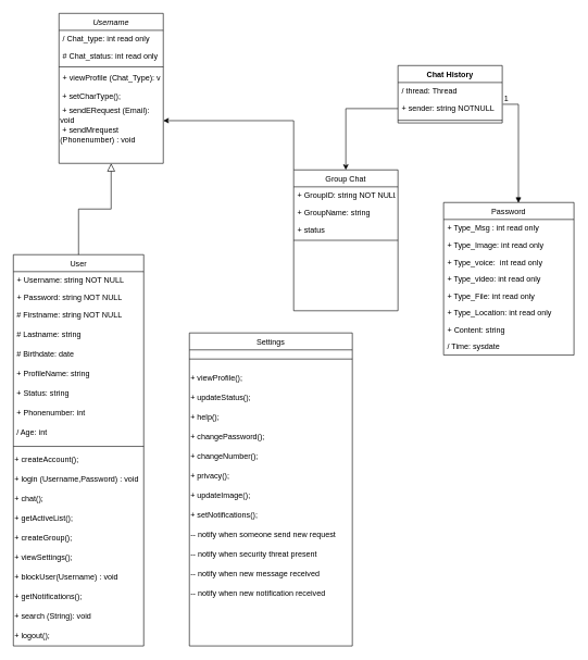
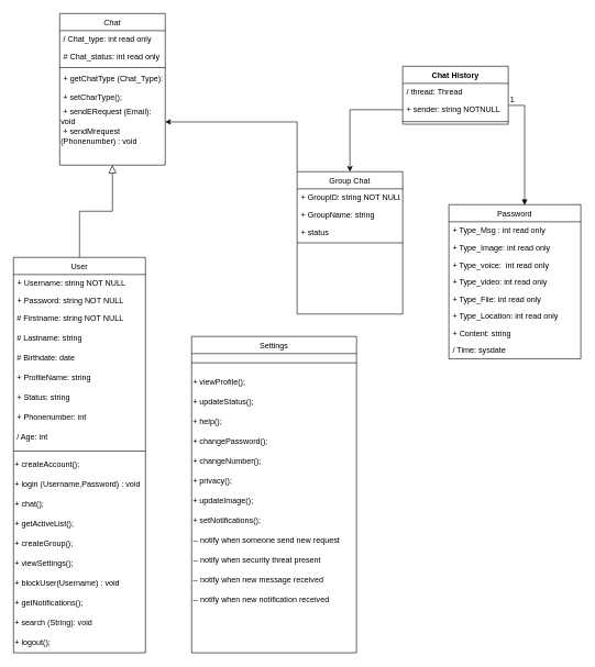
  <mxCell id="0" />
  <mxCell id="1" parent="0" />
- <mxCell id="2" value="Username" style="swimlane;fontStyle=2;align=center;verticalAlign=top;childLayout=stackLayout;horizontal=1;startSize=26;horizontalStack=0;resizeParent=1;resizeLast=0;collapsible=1;marginBottom=0;rounded=0;shadow=0;strokeWidth=1;" parent="1" vertex="1"><mxGeometry x="90" y="20" width="160" height="230" as="geometry"><mxRectangle x="230" y="140" width="160" height="26" as="alternateBounds" /></mxGeometry></mxCell>
+ <mxCell id="2" value="Chat" style="swimlane;fontStyle=2;align=center;verticalAlign=top;childLayout=stackLayout;horizontal=1;startSize=26;horizontalStack=0;resizeParent=1;resizeLast=0;collapsible=1;marginBottom=0;rounded=0;shadow=0;strokeWidth=1;" parent="1" vertex="1"><mxGeometry x="90" y="20" width="160" height="230" as="geometry"><mxRectangle x="230" y="140" width="160" height="26" as="alternateBounds" /></mxGeometry></mxCell>
  <mxCell id="3" value="/ Chat_type: int read only" style="text;align=left;verticalAlign=top;spacingLeft=4;spacingRight=4;overflow=hidden;rotatable=0;points=[[0,0.5],[1,0.5]];portConstraint=eastwest;" parent="2" vertex="1"><mxGeometry y="26" width="160" height="26" as="geometry" /></mxCell>
  <mxCell id="4" value="# Chat_status: int read only" style="text;align=left;verticalAlign=top;spacingLeft=4;spacingRight=4;overflow=hidden;rotatable=0;points=[[0,0.5],[1,0.5]];portConstraint=eastwest;rounded=0;shadow=0;html=0;" parent="2" vertex="1"><mxGeometry y="52" width="160" height="26" as="geometry" /></mxCell>
  <mxCell id="5" value="" style="line;html=1;strokeWidth=1;align=left;verticalAlign=middle;spacingTop=-1;spacingLeft=3;spacingRight=3;rotatable=0;labelPosition=right;points=[];portConstraint=eastwest;" parent="2" vertex="1"><mxGeometry y="78" width="160" height="8" as="geometry" /></mxCell>
- <mxCell id="6" value="+ viewProfile (Chat_Type): void" style="text;align=left;verticalAlign=top;spacingLeft=4;spacingRight=4;overflow=hidden;rotatable=0;points=[[0,0.5],[1,0.5]];portConstraint=eastwest;" parent="2" vertex="1"><mxGeometry y="86" width="160" height="26" as="geometry" /></mxCell>
+ <mxCell id="6" value="+ getChatType (Chat_Type): void" style="text;align=left;verticalAlign=top;spacingLeft=4;spacingRight=4;overflow=hidden;rotatable=0;points=[[0,0.5],[1,0.5]];portConstraint=eastwest;" parent="2" vertex="1"><mxGeometry y="86" width="160" height="26" as="geometry" /></mxCell>
  <mxCell id="7" value="&lt;div style=&quot;&quot;&gt;&lt;span style=&quot;background-color: initial;&quot;&gt;&amp;nbsp;+ setCharType();&lt;/span&gt;&lt;/div&gt;" style="text;html=1;strokeColor=none;fillColor=none;align=left;verticalAlign=middle;whiteSpace=wrap;rounded=0;" vertex="1" parent="2"><mxGeometry y="112" width="160" height="30" as="geometry" /></mxCell>
  <mxCell id="8" value="&lt;div style=&quot;&quot;&gt;&amp;nbsp;+ sendERequest (Email): void&lt;/div&gt;" style="text;html=1;strokeColor=none;fillColor=none;align=left;verticalAlign=middle;whiteSpace=wrap;rounded=0;" vertex="1" parent="2"><mxGeometry y="142" width="160" height="30" as="geometry" /></mxCell>
  <mxCell id="9" value="&lt;div style=&quot;&quot;&gt;&lt;span style=&quot;background-color: initial;&quot;&gt;&amp;nbsp;+ sendMrequest (Phonenumber) : void&lt;/span&gt;&lt;/div&gt;" style="text;html=1;strokeColor=none;fillColor=none;align=left;verticalAlign=middle;whiteSpace=wrap;rounded=0;" vertex="1" parent="2"><mxGeometry y="172" width="160" height="30" as="geometry" /></mxCell>
  <mxCell id="10" value="User" style="swimlane;fontStyle=0;align=center;verticalAlign=top;childLayout=stackLayout;horizontal=1;startSize=26;horizontalStack=0;resizeParent=1;resizeLast=0;collapsible=1;marginBottom=0;rounded=0;shadow=0;strokeWidth=1;" parent="1" vertex="1"><mxGeometry x="20" y="390" width="200" height="600" as="geometry"><mxRectangle x="130" y="380" width="160" height="26" as="alternateBounds" /></mxGeometry></mxCell>
  <mxCell id="11" value="+ Username: string NOT NULL" style="text;align=left;verticalAlign=top;spacingLeft=4;spacingRight=4;overflow=hidden;rotatable=0;points=[[0,0.5],[1,0.5]];portConstraint=eastwest;" parent="10" vertex="1"><mxGeometry y="26" width="200" height="26" as="geometry" /></mxCell>
  <mxCell id="12" value="+ Password: string NOT NULL" style="text;align=left;verticalAlign=top;spacingLeft=4;spacingRight=4;overflow=hidden;rotatable=0;points=[[0,0.5],[1,0.5]];portConstraint=eastwest;rounded=0;shadow=0;html=0;" parent="10" vertex="1"><mxGeometry y="52" width="200" height="26" as="geometry" /></mxCell>
  <mxCell id="13" value="&amp;nbsp;# Firstname: string NOT NULL" style="text;html=1;resizable=0;autosize=1;align=left;verticalAlign=middle;points=[];fillColor=none;strokeColor=none;rounded=0;fontFamily=Helvetica;fontSize=12;fontColor=default;" vertex="1" parent="10"><mxGeometry y="78" width="200" height="30" as="geometry" /></mxCell>
  <mxCell id="14" value="&amp;nbsp;# Lastname: string&amp;nbsp;" style="text;html=1;resizable=0;autosize=1;align=left;verticalAlign=middle;points=[];fillColor=none;strokeColor=none;rounded=0;fontFamily=Helvetica;fontSize=12;fontColor=default;" vertex="1" parent="10"><mxGeometry y="108" width="200" height="30" as="geometry" /></mxCell>
  <mxCell id="15" value="&amp;nbsp;# Birthdate: date" style="text;html=1;resizable=0;autosize=1;align=left;verticalAlign=middle;points=[];fillColor=none;strokeColor=none;rounded=0;fontFamily=Helvetica;fontSize=12;fontColor=default;" vertex="1" parent="10"><mxGeometry y="138" width="200" height="30" as="geometry" /></mxCell>
  <mxCell id="16" value="&amp;nbsp;+ ProfileName: string" style="text;html=1;resizable=0;autosize=1;align=left;verticalAlign=middle;points=[];fillColor=none;strokeColor=none;rounded=0;fontFamily=Helvetica;fontSize=12;fontColor=default;" vertex="1" parent="10"><mxGeometry y="168" width="200" height="30" as="geometry" /></mxCell>
  <mxCell id="17" value="&amp;nbsp;+ Status: string" style="text;html=1;resizable=0;autosize=1;align=left;verticalAlign=middle;points=[];fillColor=none;strokeColor=none;rounded=0;fontFamily=Helvetica;fontSize=12;fontColor=default;" vertex="1" parent="10"><mxGeometry y="198" width="200" height="30" as="geometry" /></mxCell>
  <mxCell id="18" value="&amp;nbsp;+ Phonenumber: int" style="text;html=1;resizable=0;autosize=1;align=left;verticalAlign=middle;points=[];fillColor=none;strokeColor=none;rounded=0;fontFamily=Helvetica;fontSize=12;fontColor=default;" vertex="1" parent="10"><mxGeometry y="228" width="200" height="30" as="geometry" /></mxCell>
  <mxCell id="19" value="&amp;nbsp;/ Age: int" style="text;html=1;resizable=0;autosize=1;align=left;verticalAlign=middle;points=[];fillColor=none;strokeColor=none;rounded=0;fontFamily=Helvetica;fontSize=12;fontColor=default;" vertex="1" parent="10"><mxGeometry y="258" width="200" height="30" as="geometry" /></mxCell>
  <mxCell id="20" value="" style="line;html=1;strokeWidth=1;align=left;verticalAlign=middle;spacingTop=-1;spacingLeft=3;spacingRight=3;rotatable=0;labelPosition=right;points=[];portConstraint=eastwest;" parent="10" vertex="1"><mxGeometry y="288" width="200" height="12" as="geometry" /></mxCell>
  <mxCell id="21" value="+ createAccount();&lt;br&gt;" style="text;html=1;align=left;verticalAlign=middle;resizable=0;points=[];autosize=1;strokeColor=none;fillColor=none;fontSize=12;fontFamily=Helvetica;fontColor=default;labelPosition=center;verticalLabelPosition=middle;textDirection=ltr;" vertex="1" parent="10"><mxGeometry y="300" width="200" height="30" as="geometry" /></mxCell>
  <mxCell id="22" value="+ login (Username,Password) : void" style="text;html=1;align=left;verticalAlign=middle;resizable=0;points=[];autosize=1;strokeColor=none;fillColor=none;fontSize=12;fontFamily=Helvetica;fontColor=default;" vertex="1" parent="10"><mxGeometry y="330" width="200" height="30" as="geometry" /></mxCell>
  <mxCell id="23" value="+ chat();" style="text;html=1;align=left;verticalAlign=middle;resizable=0;points=[];autosize=1;strokeColor=none;fillColor=none;fontSize=12;fontFamily=Helvetica;fontColor=default;" vertex="1" parent="10"><mxGeometry y="360" width="200" height="30" as="geometry" /></mxCell>
  <mxCell id="24" value="+ getActiveList();" style="text;html=1;align=left;verticalAlign=middle;resizable=0;points=[];autosize=1;strokeColor=none;fillColor=none;fontSize=12;fontFamily=Helvetica;fontColor=default;" vertex="1" parent="10"><mxGeometry y="390" width="200" height="30" as="geometry" /></mxCell>
  <mxCell id="25" value="+ createGroup();" style="text;html=1;align=left;verticalAlign=middle;resizable=0;points=[];autosize=1;strokeColor=none;fillColor=none;fontSize=12;fontFamily=Helvetica;fontColor=default;" vertex="1" parent="10"><mxGeometry y="420" width="200" height="30" as="geometry" /></mxCell>
  <mxCell id="26" value="+ viewSettings();" style="text;html=1;align=left;verticalAlign=middle;resizable=0;points=[];autosize=1;strokeColor=none;fillColor=none;fontSize=12;fontFamily=Helvetica;fontColor=default;" vertex="1" parent="10"><mxGeometry y="450" width="200" height="30" as="geometry" /></mxCell>
  <mxCell id="27" value="+ blockUser(Username) : void" style="text;html=1;align=left;verticalAlign=middle;resizable=0;points=[];autosize=1;strokeColor=none;fillColor=none;fontSize=12;fontFamily=Helvetica;fontColor=default;" vertex="1" parent="10"><mxGeometry y="480" width="200" height="30" as="geometry" /></mxCell>
  <mxCell id="28" value="+ getNotifications();&lt;br&gt;" style="text;html=1;align=left;verticalAlign=middle;resizable=0;points=[];autosize=1;strokeColor=none;fillColor=none;fontSize=12;fontFamily=Helvetica;fontColor=default;" vertex="1" parent="10"><mxGeometry y="510" width="200" height="30" as="geometry" /></mxCell>
  <mxCell id="29" value="+ search (String): void" style="text;html=1;align=left;verticalAlign=middle;resizable=0;points=[];autosize=1;strokeColor=none;fillColor=none;fontSize=12;fontFamily=Helvetica;fontColor=default;" vertex="1" parent="10"><mxGeometry y="540" width="200" height="30" as="geometry" /></mxCell>
  <mxCell id="30" value="+ logout();" style="text;html=1;align=left;verticalAlign=middle;resizable=0;points=[];autosize=1;strokeColor=none;fillColor=none;fontSize=12;fontFamily=Helvetica;fontColor=default;" vertex="1" parent="10"><mxGeometry y="570" width="200" height="30" as="geometry" /></mxCell>
  <mxCell id="31" value="" style="endArrow=block;endSize=10;endFill=0;shadow=0;strokeWidth=1;rounded=0;edgeStyle=elbowEdgeStyle;elbow=vertical;" parent="1" source="10" target="2" edge="1"><mxGeometry width="160" relative="1" as="geometry"><mxPoint x="170" y="573" as="sourcePoint" /><mxPoint x="170" y="573" as="targetPoint" /></mxGeometry></mxCell>
  <mxCell id="32" value="Settings" style="swimlane;fontStyle=0;align=center;verticalAlign=top;childLayout=stackLayout;horizontal=1;startSize=26;horizontalStack=0;resizeParent=1;resizeLast=0;collapsible=1;marginBottom=0;rounded=0;shadow=0;strokeWidth=1;" parent="1" vertex="1"><mxGeometry x="290" y="510" width="250" height="480" as="geometry"><mxRectangle x="340" y="380" width="170" height="26" as="alternateBounds" /></mxGeometry></mxCell>
  <mxCell id="33" value="" style="line;html=1;strokeWidth=1;align=left;verticalAlign=middle;spacingTop=-1;spacingLeft=3;spacingRight=3;rotatable=0;labelPosition=right;points=[];portConstraint=eastwest;" parent="32" vertex="1"><mxGeometry y="26" width="250" height="28" as="geometry" /></mxCell>
  <mxCell id="34" value="+ viewProfile();" style="text;html=1;align=left;verticalAlign=middle;resizable=0;points=[];autosize=1;strokeColor=none;fillColor=none;fontSize=12;fontFamily=Helvetica;fontColor=default;" vertex="1" parent="32"><mxGeometry y="54" width="250" height="30" as="geometry" /></mxCell>
  <mxCell id="35" value="+ updateStatus();" style="text;html=1;align=left;verticalAlign=middle;resizable=0;points=[];autosize=1;strokeColor=none;fillColor=none;fontSize=12;fontFamily=Helvetica;fontColor=default;" vertex="1" parent="32"><mxGeometry y="84" width="250" height="30" as="geometry" /></mxCell>
  <mxCell id="36" value="+ help();" style="text;html=1;align=left;verticalAlign=middle;resizable=0;points=[];autosize=1;strokeColor=none;fillColor=none;fontSize=12;fontFamily=Helvetica;fontColor=default;" vertex="1" parent="32"><mxGeometry y="114" width="250" height="30" as="geometry" /></mxCell>
  <mxCell id="37" value="+ changePassword();" style="text;html=1;align=left;verticalAlign=middle;resizable=0;points=[];autosize=1;strokeColor=none;fillColor=none;fontSize=12;fontFamily=Helvetica;fontColor=default;" vertex="1" parent="32"><mxGeometry y="144" width="250" height="30" as="geometry" /></mxCell>
  <mxCell id="38" value="+ changeNumber();" style="text;html=1;align=left;verticalAlign=middle;resizable=0;points=[];autosize=1;strokeColor=none;fillColor=none;fontSize=12;fontFamily=Helvetica;fontColor=default;" vertex="1" parent="32"><mxGeometry y="174" width="250" height="30" as="geometry" /></mxCell>
  <mxCell id="39" value="+ privacy();" style="text;html=1;align=left;verticalAlign=middle;resizable=0;points=[];autosize=1;strokeColor=none;fillColor=none;fontSize=12;fontFamily=Helvetica;fontColor=default;" vertex="1" parent="32"><mxGeometry y="204" width="250" height="30" as="geometry" /></mxCell>
  <mxCell id="40" value="+ updateImage();" style="text;html=1;align=left;verticalAlign=middle;resizable=0;points=[];autosize=1;strokeColor=none;fillColor=none;fontSize=12;fontFamily=Helvetica;fontColor=default;" vertex="1" parent="32"><mxGeometry y="234" width="250" height="30" as="geometry" /></mxCell>
  <mxCell id="41" value="+ setNotifications();" style="text;html=1;align=left;verticalAlign=middle;resizable=0;points=[];autosize=1;strokeColor=none;fillColor=none;fontSize=12;fontFamily=Helvetica;fontColor=default;" vertex="1" parent="32"><mxGeometry y="264" width="250" height="30" as="geometry" /></mxCell>
  <mxCell id="42" value="-- notify when someone send new request" style="text;html=1;align=left;verticalAlign=middle;resizable=0;points=[];autosize=1;strokeColor=none;fillColor=none;fontSize=12;fontFamily=Helvetica;fontColor=default;" vertex="1" parent="32"><mxGeometry y="294" width="250" height="30" as="geometry" /></mxCell>
  <mxCell id="43" value="-- notify when security threat present" style="text;html=1;align=left;verticalAlign=middle;resizable=0;points=[];autosize=1;strokeColor=none;fillColor=none;fontSize=12;fontFamily=Helvetica;fontColor=default;" vertex="1" parent="32"><mxGeometry y="324" width="250" height="30" as="geometry" /></mxCell>
  <mxCell id="44" value="-- notify when new message received" style="text;html=1;align=left;verticalAlign=middle;resizable=0;points=[];autosize=1;strokeColor=none;fillColor=none;fontSize=12;fontFamily=Helvetica;fontColor=default;" vertex="1" parent="32"><mxGeometry y="354" width="250" height="30" as="geometry" /></mxCell>
  <mxCell id="45" value="-- notify when new notification received" style="text;html=1;align=left;verticalAlign=middle;resizable=0;points=[];autosize=1;strokeColor=none;fillColor=none;fontSize=12;fontFamily=Helvetica;fontColor=default;" vertex="1" parent="32"><mxGeometry y="384" width="250" height="30" as="geometry" /></mxCell>
  <mxCell id="46" style="edgeStyle=orthogonalEdgeStyle;rounded=0;orthogonalLoop=1;jettySize=auto;html=1;exitX=0;exitY=0;exitDx=0;exitDy=0;entryX=1;entryY=0.75;entryDx=0;entryDy=0;fontFamily=Helvetica;fontSize=12;fontColor=default;" edge="1" parent="1" source="47" target="8"><mxGeometry relative="1" as="geometry" /></mxCell>
  <mxCell id="47" value="Group Chat" style="swimlane;fontStyle=0;align=center;verticalAlign=top;childLayout=stackLayout;horizontal=1;startSize=26;horizontalStack=0;resizeParent=1;resizeLast=0;collapsible=1;marginBottom=0;rounded=0;shadow=0;strokeWidth=1;" parent="1" vertex="1"><mxGeometry x="450" y="260" width="160" height="216" as="geometry"><mxRectangle x="550" y="140" width="160" height="26" as="alternateBounds" /></mxGeometry></mxCell>
  <mxCell id="48" value="+ GroupID: string NOT NULL" style="text;align=left;verticalAlign=top;spacingLeft=4;spacingRight=4;overflow=hidden;rotatable=0;points=[[0,0.5],[1,0.5]];portConstraint=eastwest;" parent="47" vertex="1"><mxGeometry y="26" width="160" height="26" as="geometry" /></mxCell>
  <mxCell id="49" value="+ GroupName: string" style="text;align=left;verticalAlign=top;spacingLeft=4;spacingRight=4;overflow=hidden;rotatable=0;points=[[0,0.5],[1,0.5]];portConstraint=eastwest;rounded=0;shadow=0;html=0;" parent="47" vertex="1"><mxGeometry y="52" width="160" height="26" as="geometry" /></mxCell>
  <mxCell id="50" value="+ status" style="text;align=left;verticalAlign=top;spacingLeft=4;spacingRight=4;overflow=hidden;rotatable=0;points=[[0,0.5],[1,0.5]];portConstraint=eastwest;rounded=0;shadow=0;html=0;" parent="47" vertex="1"><mxGeometry y="78" width="160" height="26" as="geometry" /></mxCell>
  <mxCell id="51" value="" style="line;html=1;strokeWidth=1;align=left;verticalAlign=middle;spacingTop=-1;spacingLeft=3;spacingRight=3;rotatable=0;labelPosition=right;points=[];portConstraint=eastwest;" parent="47" vertex="1"><mxGeometry y="104" width="160" height="8" as="geometry" /></mxCell>
  <mxCell id="52" value="Password" style="swimlane;fontStyle=0;childLayout=stackLayout;horizontal=1;startSize=26;fillColor=none;horizontalStack=0;resizeParent=1;resizeParentMax=0;resizeLast=0;collapsible=1;marginBottom=0;fontFamily=Helvetica;fontSize=12;fontColor=default;" vertex="1" parent="1"><mxGeometry x="680" y="310" width="200" height="234" as="geometry" /></mxCell>
  <mxCell id="53" value="+ Type_Msg : int read only" style="text;strokeColor=none;fillColor=none;align=left;verticalAlign=top;spacingLeft=4;spacingRight=4;overflow=hidden;rotatable=0;points=[[0,0.5],[1,0.5]];portConstraint=eastwest;fontFamily=Helvetica;fontSize=12;fontColor=default;" vertex="1" parent="52"><mxGeometry y="26" width="200" height="26" as="geometry" /></mxCell>
  <mxCell id="54" value="+ Type_Image: int read only" style="text;strokeColor=none;fillColor=none;align=left;verticalAlign=top;spacingLeft=4;spacingRight=4;overflow=hidden;rotatable=0;points=[[0,0.5],[1,0.5]];portConstraint=eastwest;fontFamily=Helvetica;fontSize=12;fontColor=default;" vertex="1" parent="52"><mxGeometry y="52" width="200" height="26" as="geometry" /></mxCell>
  <mxCell id="55" value="+ Type_voice:  int read only" style="text;strokeColor=none;fillColor=none;align=left;verticalAlign=top;spacingLeft=4;spacingRight=4;overflow=hidden;rotatable=0;points=[[0,0.5],[1,0.5]];portConstraint=eastwest;fontFamily=Helvetica;fontSize=12;fontColor=default;" vertex="1" parent="52"><mxGeometry y="78" width="200" height="26" as="geometry" /></mxCell>
  <mxCell id="56" value="+ Type_video: int read only" style="text;strokeColor=none;fillColor=none;align=left;verticalAlign=top;spacingLeft=4;spacingRight=4;overflow=hidden;rotatable=0;points=[[0,0.5],[1,0.5]];portConstraint=eastwest;fontFamily=Helvetica;fontSize=12;fontColor=default;" vertex="1" parent="52"><mxGeometry y="104" width="200" height="26" as="geometry" /></mxCell>
  <mxCell id="57" value="+ Type_File: int read only" style="text;strokeColor=none;fillColor=none;align=left;verticalAlign=top;spacingLeft=4;spacingRight=4;overflow=hidden;rotatable=0;points=[[0,0.5],[1,0.5]];portConstraint=eastwest;fontFamily=Helvetica;fontSize=12;fontColor=default;" vertex="1" parent="52"><mxGeometry y="130" width="200" height="26" as="geometry" /></mxCell>
  <mxCell id="58" value="+ Type_Location: int read only" style="text;strokeColor=none;fillColor=none;align=left;verticalAlign=top;spacingLeft=4;spacingRight=4;overflow=hidden;rotatable=0;points=[[0,0.5],[1,0.5]];portConstraint=eastwest;fontFamily=Helvetica;fontSize=12;fontColor=default;" vertex="1" parent="52"><mxGeometry y="156" width="200" height="26" as="geometry" /></mxCell>
  <mxCell id="59" value="+ Content: string" style="text;strokeColor=none;fillColor=none;align=left;verticalAlign=top;spacingLeft=4;spacingRight=4;overflow=hidden;rotatable=0;points=[[0,0.5],[1,0.5]];portConstraint=eastwest;fontFamily=Helvetica;fontSize=12;fontColor=default;" vertex="1" parent="52"><mxGeometry y="182" width="200" height="26" as="geometry" /></mxCell>
  <mxCell id="60" value="/ Time: sysdate" style="text;strokeColor=none;fillColor=none;align=left;verticalAlign=top;spacingLeft=4;spacingRight=4;overflow=hidden;rotatable=0;points=[[0,0.5],[1,0.5]];portConstraint=eastwest;fontFamily=Helvetica;fontSize=12;fontColor=default;" vertex="1" parent="52"><mxGeometry y="208" width="200" height="26" as="geometry" /></mxCell>
  <mxCell id="61" value="Chat History" style="swimlane;fontStyle=1;align=center;verticalAlign=top;childLayout=stackLayout;horizontal=1;startSize=26;horizontalStack=0;resizeParent=1;resizeParentMax=0;resizeLast=0;collapsible=1;marginBottom=0;fontFamily=Helvetica;fontSize=12;fontColor=default;fillColor=none;gradientColor=none;" vertex="1" parent="1"><mxGeometry x="610" y="100" width="160" height="88" as="geometry" /></mxCell>
  <mxCell id="62" value="/ thread: Thread" style="text;strokeColor=none;fillColor=none;align=left;verticalAlign=top;spacingLeft=4;spacingRight=4;overflow=hidden;rotatable=0;points=[[0,0.5],[1,0.5]];portConstraint=eastwest;fontFamily=Helvetica;fontSize=12;fontColor=default;" vertex="1" parent="61"><mxGeometry y="26" width="160" height="26" as="geometry" /></mxCell>
  <mxCell id="63" value="+ sender: string NOTNULL" style="text;strokeColor=none;fillColor=none;align=left;verticalAlign=top;spacingLeft=4;spacingRight=4;overflow=hidden;rotatable=0;points=[[0,0.5],[1,0.5]];portConstraint=eastwest;fontFamily=Helvetica;fontSize=12;fontColor=default;" vertex="1" parent="61"><mxGeometry y="52" width="160" height="28" as="geometry" /></mxCell>
  <mxCell id="64" value="" style="line;strokeWidth=1;fillColor=none;align=left;verticalAlign=middle;spacingTop=-1;spacingLeft=3;spacingRight=3;rotatable=0;labelPosition=right;points=[];portConstraint=eastwest;strokeColor=inherit;fontFamily=Helvetica;fontSize=12;fontColor=default;" vertex="1" parent="61"><mxGeometry y="80" width="160" height="8" as="geometry" /></mxCell>
  <mxCell id="65" value="" style="endArrow=block;endFill=1;html=1;edgeStyle=orthogonalEdgeStyle;align=left;verticalAlign=top;rounded=0;fontFamily=Helvetica;fontSize=12;fontColor=default;entryX=0.574;entryY=0.003;entryDx=0;entryDy=0;entryPerimeter=0;exitX=1.005;exitY=0.264;exitDx=0;exitDy=0;exitPerimeter=0;" edge="1" parent="1" source="63" target="52"><mxGeometry x="-0.906" y="-11" relative="1" as="geometry"><mxPoint x="740" y="160" as="sourcePoint" /><mxPoint x="900" y="160" as="targetPoint" /><Array as="points"><mxPoint x="795" y="159" /></Array><mxPoint as="offset" /></mxGeometry></mxCell>
  <mxCell id="66" value="1" style="edgeLabel;resizable=0;html=1;align=left;verticalAlign=bottom;fontFamily=Helvetica;fontSize=12;fontColor=default;fillColor=none;gradientColor=none;" connectable="0" vertex="1" parent="65"><mxGeometry x="-1" relative="1" as="geometry" /></mxCell>
  <mxCell id="67" style="edgeStyle=orthogonalEdgeStyle;rounded=0;orthogonalLoop=1;jettySize=auto;html=1;exitX=0;exitY=0.5;exitDx=0;exitDy=0;entryX=0.5;entryY=0;entryDx=0;entryDy=0;fontFamily=Helvetica;fontSize=12;fontColor=default;" edge="1" parent="1" source="63" target="47"><mxGeometry relative="1" as="geometry" /></mxCell>
